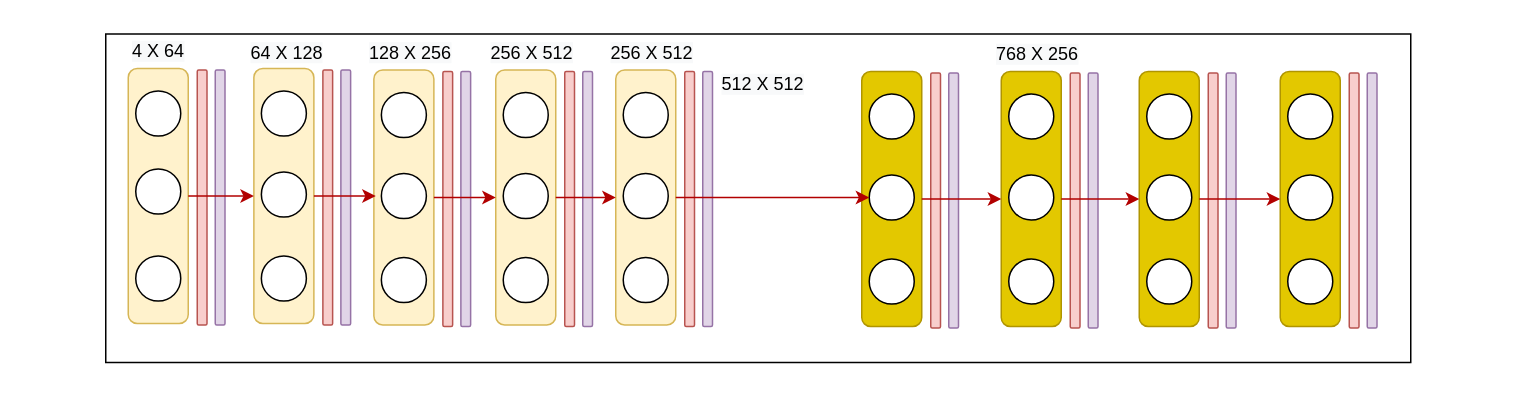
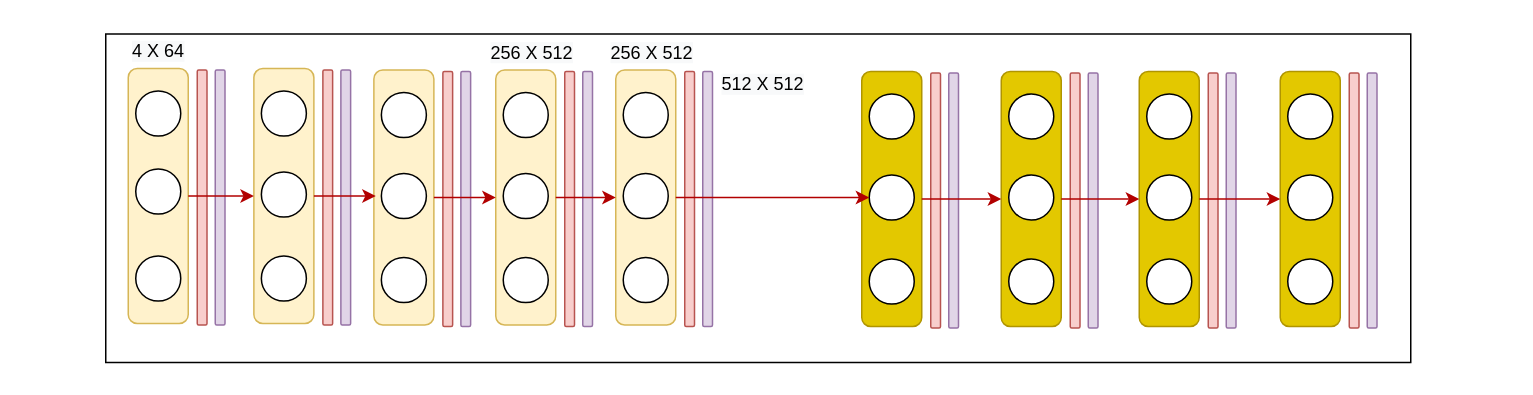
  <mxCell id="0" />
  <mxCell id="1" parent="0" />
  <mxCell id="2" value="" style="rounded=0;whiteSpace=wrap;html=1;" parent="1" vertex="1"><mxGeometry x="70" y="22" width="870" height="219" as="geometry" /></mxCell>
  <mxCell id="3" value="" style="rounded=1;whiteSpace=wrap;html=1;rotation=90;fillColor=#fff2cc;strokeColor=#d6b656;" parent="1" vertex="1"><mxGeometry x="20" y="110" width="170" height="40" as="geometry" /></mxCell>
  <mxCell id="4" value="" style="ellipse;whiteSpace=wrap;html=1;aspect=fixed;" parent="1" vertex="1"><mxGeometry x="90" y="60" width="30" height="30" as="geometry" /></mxCell>
  <mxCell id="5" value="" style="ellipse;whiteSpace=wrap;html=1;aspect=fixed;" parent="1" vertex="1"><mxGeometry x="90" y="170" width="30" height="30" as="geometry" /></mxCell>
  <mxCell id="6" value="" style="rounded=1;whiteSpace=wrap;html=1;rotation=90;fillColor=#f8cecc;strokeColor=#b85450;" parent="1" vertex="1"><mxGeometry x="49.25" y="127.75" width="170" height="6.5" as="geometry" /></mxCell>
  <mxCell id="7" value="" style="rounded=1;whiteSpace=wrap;html=1;rotation=90;fillColor=#e1d5e7;strokeColor=#9673a6;" parent="1" vertex="1"><mxGeometry x="61.25" y="127.75" width="170" height="6.5" as="geometry" /></mxCell>
  <mxCell id="8" value="&lt;span style=&quot;color: rgb(0, 0, 0); font-family: Helvetica; font-size: 12px; font-style: normal; font-variant-ligatures: normal; font-variant-caps: normal; font-weight: 400; letter-spacing: normal; orphans: 2; text-align: left; text-indent: 0px; text-transform: none; widows: 2; word-spacing: 0px; -webkit-text-stroke-width: 0px; background-color: rgb(248, 249, 250); text-decoration-thickness: initial; text-decoration-style: initial; text-decoration-color: initial; float: none; display: inline !important;&quot;&gt;4 X 64&lt;/span&gt;" style="text;whiteSpace=wrap;html=1;" parent="1" vertex="1"><mxGeometry x="86" y="20" width="40" height="20" as="geometry" /></mxCell>
  <mxCell id="9" value="" style="rounded=1;whiteSpace=wrap;html=1;rotation=90;fillColor=#fff2cc;strokeColor=#d6b656;" parent="1" vertex="1"><mxGeometry x="103.75" y="110" width="170" height="40" as="geometry" /></mxCell>
  <mxCell id="10" value="" style="ellipse;whiteSpace=wrap;html=1;aspect=fixed;" parent="1" vertex="1"><mxGeometry x="173.75" y="60" width="30" height="30" as="geometry" /></mxCell>
  <mxCell id="11" value="" style="ellipse;whiteSpace=wrap;html=1;aspect=fixed;" parent="1" vertex="1"><mxGeometry x="173.75" y="114" width="30" height="30" as="geometry" /></mxCell>
  <mxCell id="12" value="" style="ellipse;whiteSpace=wrap;html=1;aspect=fixed;" parent="1" vertex="1"><mxGeometry x="173.75" y="170" width="30" height="30" as="geometry" /></mxCell>
  <mxCell id="13" value="" style="rounded=1;whiteSpace=wrap;html=1;rotation=90;fillColor=#f8cecc;strokeColor=#b85450;" parent="1" vertex="1"><mxGeometry x="133" y="127.75" width="170" height="6.5" as="geometry" /></mxCell>
  <mxCell id="14" value="" style="rounded=1;whiteSpace=wrap;html=1;rotation=90;fillColor=#e1d5e7;strokeColor=#9673a6;" parent="1" vertex="1"><mxGeometry x="145" y="127.75" width="170" height="6.5" as="geometry" /></mxCell>
- <mxCell id="15" value="&lt;span style=&quot;color: rgb(0, 0, 0); font-family: Helvetica; font-size: 12px; font-style: normal; font-variant-ligatures: normal; font-variant-caps: normal; font-weight: 400; letter-spacing: normal; orphans: 2; text-align: left; text-indent: 0px; text-transform: none; widows: 2; word-spacing: 0px; -webkit-text-stroke-width: 0px; background-color: rgb(248, 249, 250); text-decoration-thickness: initial; text-decoration-style: initial; text-decoration-color: initial; float: none; display: inline !important;&quot;&gt;64 X 128&lt;/span&gt;" style="text;whiteSpace=wrap;html=1;" parent="1" vertex="1"><mxGeometry x="165" y="21" width="60" height="20" as="geometry" /></mxCell>
  <mxCell id="16" value="" style="rounded=1;whiteSpace=wrap;html=1;rotation=90;fillColor=#fff2cc;strokeColor=#d6b656;" parent="1" vertex="1"><mxGeometry x="183.75" y="111" width="170" height="40" as="geometry" /></mxCell>
  <mxCell id="17" value="" style="ellipse;whiteSpace=wrap;html=1;aspect=fixed;" parent="1" vertex="1"><mxGeometry x="253.75" y="61" width="30" height="30" as="geometry" /></mxCell>
  <mxCell id="18" value="" style="ellipse;whiteSpace=wrap;html=1;aspect=fixed;" parent="1" vertex="1"><mxGeometry x="253.75" y="115" width="30" height="30" as="geometry" /></mxCell>
  <mxCell id="19" value="" style="ellipse;whiteSpace=wrap;html=1;aspect=fixed;" parent="1" vertex="1"><mxGeometry x="253.75" y="171" width="30" height="30" as="geometry" /></mxCell>
  <mxCell id="20" value="" style="rounded=1;whiteSpace=wrap;html=1;rotation=90;fillColor=#f8cecc;strokeColor=#b85450;" parent="1" vertex="1"><mxGeometry x="213" y="128.75" width="170" height="6.5" as="geometry" /></mxCell>
  <mxCell id="21" value="" style="rounded=1;whiteSpace=wrap;html=1;rotation=90;fillColor=#e1d5e7;strokeColor=#9673a6;" parent="1" vertex="1"><mxGeometry x="225" y="128.75" width="170" height="6.5" as="geometry" /></mxCell>
- <mxCell id="22" value="&lt;span style=&quot;color: rgb(0, 0, 0); font-family: Helvetica; font-size: 12px; font-style: normal; font-variant-ligatures: normal; font-variant-caps: normal; font-weight: 400; letter-spacing: normal; orphans: 2; text-align: left; text-indent: 0px; text-transform: none; widows: 2; word-spacing: 0px; -webkit-text-stroke-width: 0px; background-color: rgb(248, 249, 250); text-decoration-thickness: initial; text-decoration-style: initial; text-decoration-color: initial; float: none; display: inline !important;&quot;&gt;128 X 256&lt;/span&gt;" style="text;whiteSpace=wrap;html=1;" parent="1" vertex="1"><mxGeometry x="244" y="21" width="60" height="20" as="geometry" /></mxCell>
  <mxCell id="23" value="" style="rounded=1;whiteSpace=wrap;html=1;rotation=90;fillColor=#fff2cc;strokeColor=#d6b656;" parent="1" vertex="1"><mxGeometry x="265" y="111" width="170" height="40" as="geometry" /></mxCell>
  <mxCell id="24" value="" style="ellipse;whiteSpace=wrap;html=1;aspect=fixed;" parent="1" vertex="1"><mxGeometry x="335" y="61" width="30" height="30" as="geometry" /></mxCell>
  <mxCell id="25" value="" style="ellipse;whiteSpace=wrap;html=1;aspect=fixed;" parent="1" vertex="1"><mxGeometry x="335" y="115" width="30" height="30" as="geometry" /></mxCell>
  <mxCell id="26" value="" style="ellipse;whiteSpace=wrap;html=1;aspect=fixed;" parent="1" vertex="1"><mxGeometry x="335" y="171" width="30" height="30" as="geometry" /></mxCell>
  <mxCell id="27" value="" style="rounded=1;whiteSpace=wrap;html=1;rotation=90;fillColor=#f8cecc;strokeColor=#b85450;" parent="1" vertex="1"><mxGeometry x="294.25" y="128.75" width="170" height="6.5" as="geometry" /></mxCell>
  <mxCell id="28" value="" style="rounded=1;whiteSpace=wrap;html=1;rotation=90;fillColor=#e1d5e7;strokeColor=#9673a6;" parent="1" vertex="1"><mxGeometry x="306.25" y="128.75" width="170" height="6.5" as="geometry" /></mxCell>
  <mxCell id="29" value="&lt;span style=&quot;color: rgb(0, 0, 0); font-family: Helvetica; font-size: 12px; font-style: normal; font-variant-ligatures: normal; font-variant-caps: normal; font-weight: 400; letter-spacing: normal; orphans: 2; text-align: left; text-indent: 0px; text-transform: none; widows: 2; word-spacing: 0px; -webkit-text-stroke-width: 0px; background-color: rgb(248, 249, 250); text-decoration-thickness: initial; text-decoration-style: initial; text-decoration-color: initial; float: none; display: inline !important;&quot;&gt;256 X 512&lt;/span&gt;" style="text;whiteSpace=wrap;html=1;" parent="1" vertex="1"><mxGeometry x="325.25" y="21" width="60" height="20" as="geometry" /></mxCell>
  <mxCell id="30" value="" style="rounded=1;whiteSpace=wrap;html=1;rotation=90;fillColor=#fff2cc;strokeColor=#d6b656;" parent="1" vertex="1"><mxGeometry x="345" y="111" width="170" height="40" as="geometry" /></mxCell>
  <mxCell id="31" value="" style="ellipse;whiteSpace=wrap;html=1;aspect=fixed;" parent="1" vertex="1"><mxGeometry x="415" y="61" width="30" height="30" as="geometry" /></mxCell>
  <mxCell id="32" value="" style="ellipse;whiteSpace=wrap;html=1;aspect=fixed;" parent="1" vertex="1"><mxGeometry x="415" y="115" width="30" height="30" as="geometry" /></mxCell>
  <mxCell id="33" value="" style="ellipse;whiteSpace=wrap;html=1;aspect=fixed;" parent="1" vertex="1"><mxGeometry x="415" y="171" width="30" height="30" as="geometry" /></mxCell>
  <mxCell id="34" value="" style="rounded=1;whiteSpace=wrap;html=1;rotation=90;fillColor=#f8cecc;strokeColor=#b85450;" parent="1" vertex="1"><mxGeometry x="374.25" y="128.75" width="170" height="6.5" as="geometry" /></mxCell>
  <mxCell id="35" value="" style="rounded=1;whiteSpace=wrap;html=1;rotation=90;fillColor=#e1d5e7;strokeColor=#9673a6;" parent="1" vertex="1"><mxGeometry x="386.25" y="128.75" width="170" height="6.5" as="geometry" /></mxCell>
  <mxCell id="36" value="&lt;span style=&quot;color: rgb(0, 0, 0); font-family: Helvetica; font-size: 12px; font-style: normal; font-variant-ligatures: normal; font-variant-caps: normal; font-weight: 400; letter-spacing: normal; orphans: 2; text-align: left; text-indent: 0px; text-transform: none; widows: 2; word-spacing: 0px; -webkit-text-stroke-width: 0px; background-color: rgb(248, 249, 250); text-decoration-thickness: initial; text-decoration-style: initial; text-decoration-color: initial; float: none; display: inline !important;&quot;&gt;256 X 512&lt;/span&gt;" style="text;whiteSpace=wrap;html=1;" parent="1" vertex="1"><mxGeometry x="405.25" y="21" width="60" height="20" as="geometry" /></mxCell>
  <mxCell id="37" value="" style="rounded=1;whiteSpace=wrap;html=1;rotation=90;fillColor=#e3c800;strokeColor=#B09500;fontColor=#000000;" parent="1" vertex="1"><mxGeometry x="509" y="112" width="170" height="40" as="geometry" /></mxCell>
  <mxCell id="38" value="" style="ellipse;whiteSpace=wrap;html=1;aspect=fixed;" parent="1" vertex="1"><mxGeometry x="579" y="62" width="30" height="30" as="geometry" /></mxCell>
  <mxCell id="39" value="" style="ellipse;whiteSpace=wrap;html=1;aspect=fixed;" parent="1" vertex="1"><mxGeometry x="579" y="116" width="30" height="30" as="geometry" /></mxCell>
  <mxCell id="40" value="" style="ellipse;whiteSpace=wrap;html=1;aspect=fixed;" parent="1" vertex="1"><mxGeometry x="579" y="172" width="30" height="30" as="geometry" /></mxCell>
  <mxCell id="41" value="" style="rounded=1;whiteSpace=wrap;html=1;rotation=90;fillColor=#f8cecc;strokeColor=#b85450;" parent="1" vertex="1"><mxGeometry x="538.25" y="129.75" width="170" height="6.5" as="geometry" /></mxCell>
  <mxCell id="42" value="" style="rounded=1;whiteSpace=wrap;html=1;rotation=90;fillColor=#e1d5e7;strokeColor=#9673a6;" parent="1" vertex="1"><mxGeometry x="550.25" y="129.75" width="170" height="6.5" as="geometry" /></mxCell>
  <mxCell id="43" value="&lt;span style=&quot;color: rgb(0, 0, 0); font-family: Helvetica; font-size: 12px; font-style: normal; font-variant-ligatures: normal; font-variant-caps: normal; font-weight: 400; letter-spacing: normal; orphans: 2; text-align: left; text-indent: 0px; text-transform: none; widows: 2; word-spacing: 0px; -webkit-text-stroke-width: 0px; background-color: rgb(248, 249, 250); text-decoration-thickness: initial; text-decoration-style: initial; text-decoration-color: initial; float: none; display: inline !important;&quot;&gt;512 X 512&lt;/span&gt;" style="text;whiteSpace=wrap;html=1;" parent="1" vertex="1"><mxGeometry x="479.25" y="42" width="60" height="20" as="geometry" /></mxCell>
  <mxCell id="44" value="" style="rounded=1;whiteSpace=wrap;html=1;rotation=90;fillColor=#e3c800;strokeColor=#B09500;fontColor=#000000;" parent="1" vertex="1"><mxGeometry x="602" y="112" width="170" height="40" as="geometry" /></mxCell>
  <mxCell id="45" value="" style="ellipse;whiteSpace=wrap;html=1;aspect=fixed;" parent="1" vertex="1"><mxGeometry x="672" y="62" width="30" height="30" as="geometry" /></mxCell>
  <mxCell id="46" value="" style="ellipse;whiteSpace=wrap;html=1;aspect=fixed;" parent="1" vertex="1"><mxGeometry x="672" y="116" width="30" height="30" as="geometry" /></mxCell>
  <mxCell id="47" value="" style="ellipse;whiteSpace=wrap;html=1;aspect=fixed;" parent="1" vertex="1"><mxGeometry x="672" y="172" width="30" height="30" as="geometry" /></mxCell>
  <mxCell id="48" value="" style="rounded=1;whiteSpace=wrap;html=1;rotation=90;fillColor=#f8cecc;strokeColor=#b85450;" parent="1" vertex="1"><mxGeometry x="631.25" y="129.75" width="170" height="6.5" as="geometry" /></mxCell>
  <mxCell id="49" value="" style="rounded=1;whiteSpace=wrap;html=1;rotation=90;fillColor=#e1d5e7;strokeColor=#9673a6;" parent="1" vertex="1"><mxGeometry x="643.25" y="129.75" width="170" height="6.5" as="geometry" /></mxCell>
- <mxCell id="50" value="&lt;span style=&quot;color: rgb(0, 0, 0); font-family: Helvetica; font-size: 12px; font-style: normal; font-variant-ligatures: normal; font-variant-caps: normal; font-weight: 400; letter-spacing: normal; orphans: 2; text-align: left; text-indent: 0px; text-transform: none; widows: 2; word-spacing: 0px; -webkit-text-stroke-width: 0px; background-color: rgb(248, 249, 250); text-decoration-thickness: initial; text-decoration-style: initial; text-decoration-color: initial; float: none; display: inline !important;&quot;&gt;768 X 256&lt;/span&gt;" style="text;whiteSpace=wrap;html=1;" parent="1" vertex="1"><mxGeometry x="662.25" y="22" width="60" height="20" as="geometry" /></mxCell>
  <mxCell id="51" value="" style="rounded=1;whiteSpace=wrap;html=1;rotation=90;fillColor=#e3c800;strokeColor=#B09500;fontColor=#000000;" parent="1" vertex="1"><mxGeometry x="694" y="112" width="170" height="40" as="geometry" /></mxCell>
  <mxCell id="52" value="" style="ellipse;whiteSpace=wrap;html=1;aspect=fixed;" parent="1" vertex="1"><mxGeometry x="764" y="62" width="30" height="30" as="geometry" /></mxCell>
  <mxCell id="53" value="" style="ellipse;whiteSpace=wrap;html=1;aspect=fixed;" parent="1" vertex="1"><mxGeometry x="764" y="116" width="30" height="30" as="geometry" /></mxCell>
  <mxCell id="54" value="" style="ellipse;whiteSpace=wrap;html=1;aspect=fixed;" parent="1" vertex="1"><mxGeometry x="764" y="172" width="30" height="30" as="geometry" /></mxCell>
  <mxCell id="55" value="" style="rounded=1;whiteSpace=wrap;html=1;rotation=90;fillColor=#f8cecc;strokeColor=#b85450;" parent="1" vertex="1"><mxGeometry x="723.25" y="129.75" width="170" height="6.5" as="geometry" /></mxCell>
  <mxCell id="56" value="" style="rounded=1;whiteSpace=wrap;html=1;rotation=90;fillColor=#e1d5e7;strokeColor=#9673a6;" parent="1" vertex="1"><mxGeometry x="735.25" y="129.75" width="170" height="6.5" as="geometry" /></mxCell>
  <mxCell id="57" value="" style="rounded=1;whiteSpace=wrap;html=1;rotation=90;fillColor=#e3c800;strokeColor=#B09500;fontColor=#000000;" parent="1" vertex="1"><mxGeometry x="788" y="112" width="170" height="40" as="geometry" /></mxCell>
  <mxCell id="58" value="" style="ellipse;whiteSpace=wrap;html=1;aspect=fixed;" parent="1" vertex="1"><mxGeometry x="858" y="62" width="30" height="30" as="geometry" /></mxCell>
  <mxCell id="59" value="" style="ellipse;whiteSpace=wrap;html=1;aspect=fixed;" parent="1" vertex="1"><mxGeometry x="858" y="116" width="30" height="30" as="geometry" /></mxCell>
  <mxCell id="60" value="" style="ellipse;whiteSpace=wrap;html=1;aspect=fixed;" parent="1" vertex="1"><mxGeometry x="858" y="172" width="30" height="30" as="geometry" /></mxCell>
  <mxCell id="61" value="" style="rounded=1;whiteSpace=wrap;html=1;rotation=90;fillColor=#f8cecc;strokeColor=#b85450;" parent="1" vertex="1"><mxGeometry x="817.25" y="129.75" width="170" height="6.5" as="geometry" /></mxCell>
  <mxCell id="62" value="" style="rounded=1;whiteSpace=wrap;html=1;rotation=90;fillColor=#e1d5e7;strokeColor=#9673a6;" parent="1" vertex="1"><mxGeometry x="829.25" y="129.75" width="170" height="6.5" as="geometry" /></mxCell>
  <mxCell id="63" value="" style="endArrow=classic;html=1;rounded=0;fillColor=#e51400;strokeColor=#B20000;exitX=0.5;exitY=0;exitDx=0;exitDy=0;entryX=0.5;entryY=1;entryDx=0;entryDy=0;" parent="1" source="3" target="9" edge="1"><mxGeometry width="50" height="50" relative="1" as="geometry"><mxPoint x="410" y="231" as="sourcePoint" /><mxPoint x="149" y="11" as="targetPoint" /></mxGeometry></mxCell>
  <mxCell id="64" value="" style="endArrow=classic;html=1;rounded=0;fillColor=#e51400;strokeColor=#B20000;exitX=0.5;exitY=0;exitDx=0;exitDy=0;" parent="1" source="9" edge="1"><mxGeometry width="50" height="50" relative="1" as="geometry"><mxPoint x="230" y="131" as="sourcePoint" /><mxPoint x="250" y="130" as="targetPoint" /></mxGeometry></mxCell>
  <mxCell id="65" value="" style="endArrow=classic;html=1;rounded=0;fillColor=#e51400;strokeColor=#B20000;exitX=0.5;exitY=0;exitDx=0;exitDy=0;entryX=0.5;entryY=1;entryDx=0;entryDy=0;" parent="1" source="16" target="23" edge="1"><mxGeometry width="50" height="50" relative="1" as="geometry"><mxPoint x="218.75" y="140" as="sourcePoint" /><mxPoint x="260" y="140" as="targetPoint" /></mxGeometry></mxCell>
  <mxCell id="66" value="" style="endArrow=classic;html=1;rounded=0;fillColor=#e51400;strokeColor=#B20000;exitX=0.5;exitY=0;exitDx=0;exitDy=0;entryX=0.5;entryY=1;entryDx=0;entryDy=0;" parent="1" source="23" target="30" edge="1"><mxGeometry width="50" height="50" relative="1" as="geometry"><mxPoint x="298.75" y="141" as="sourcePoint" /><mxPoint x="340" y="141" as="targetPoint" /></mxGeometry></mxCell>
  <mxCell id="67" value="" style="endArrow=classic;html=1;rounded=0;fillColor=#e51400;strokeColor=#B20000;entryX=0.5;entryY=1;entryDx=0;entryDy=0;exitX=0.5;exitY=0;exitDx=0;exitDy=0;" parent="1" source="37" target="44" edge="1"><mxGeometry width="50" height="50" relative="1" as="geometry"><mxPoint x="377" y="143" as="sourcePoint" /><mxPoint x="417" y="143" as="targetPoint" /></mxGeometry></mxCell>
  <mxCell id="68" value="" style="endArrow=classic;html=1;rounded=0;fillColor=#e51400;strokeColor=#B20000;entryX=0.5;entryY=1;entryDx=0;entryDy=0;exitX=0.5;exitY=0;exitDx=0;exitDy=0;" parent="1" source="44" target="51" edge="1"><mxGeometry width="50" height="50" relative="1" as="geometry"><mxPoint x="624" y="142" as="sourcePoint" /><mxPoint x="677" y="142" as="targetPoint" /></mxGeometry></mxCell>
  <mxCell id="69" value="" style="endArrow=classic;html=1;rounded=0;fillColor=#e51400;strokeColor=#B20000;entryX=0.5;entryY=1;entryDx=0;entryDy=0;exitX=0.5;exitY=0;exitDx=0;exitDy=0;" parent="1" source="51" target="57" edge="1"><mxGeometry width="50" height="50" relative="1" as="geometry"><mxPoint x="717" y="142" as="sourcePoint" /><mxPoint x="769" y="142" as="targetPoint" /></mxGeometry></mxCell>
  <mxCell id="70" value="" style="endArrow=classic;html=1;rounded=0;fillColor=#e51400;strokeColor=#B20000;exitX=0.5;exitY=0;exitDx=0;exitDy=0;entryX=0;entryY=0.5;entryDx=0;entryDy=0;" parent="1" source="30" target="39" edge="1"><mxGeometry width="50" height="50" relative="1" as="geometry"><mxPoint x="380" y="141" as="sourcePoint" /><mxPoint x="420" y="141" as="targetPoint" /></mxGeometry></mxCell>
  <mxCell id="71" value="" style="ellipse;whiteSpace=wrap;html=1;aspect=fixed;" vertex="1" parent="1"><mxGeometry x="90" y="112" width="30" height="30" as="geometry" /></mxCell>
